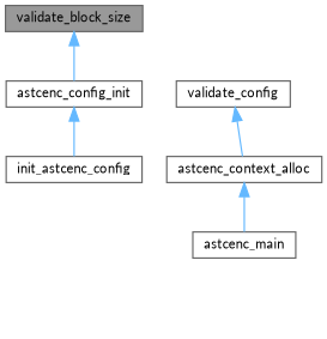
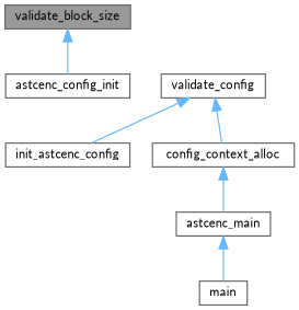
  digraph {
    fontname=Lato
    rankdir=TB
    node [color=grey40 fillcolor=white fontname=Lato fontsize=10 shape=box style=filled]
    edge [color=steelblue1 dir=back fontname=Lato fontsize=10 labelfontname=Helvetica labelfontsize=10 style=solid]
    n1 [color=gray40 fillcolor=grey60 fontcolor=black height=0.2 label=validate_block_size width=0.4]
    n2 [height=0.2 label=astcenc_config_init width=0.4]
    n3 [height=0.2 label=init_astcenc_config width=0.4]
    n4 [height=0.2 label=validate_config width=0.4]
-   n5 [height=0.2 label=astcenc_context_alloc width=0.4]
+   n5 [height=0.2 label=config_context_alloc width=0.4]
    n6 [height=0.2 label=astcenc_main width=0.4]
+   n7 [height=0.2 label=main width=0.4]
    n1 -> n2
-   n2 -> n3
+   n4 -> n3
    n4 -> n5
    n5 -> n6
+   n6 -> n7
  }
